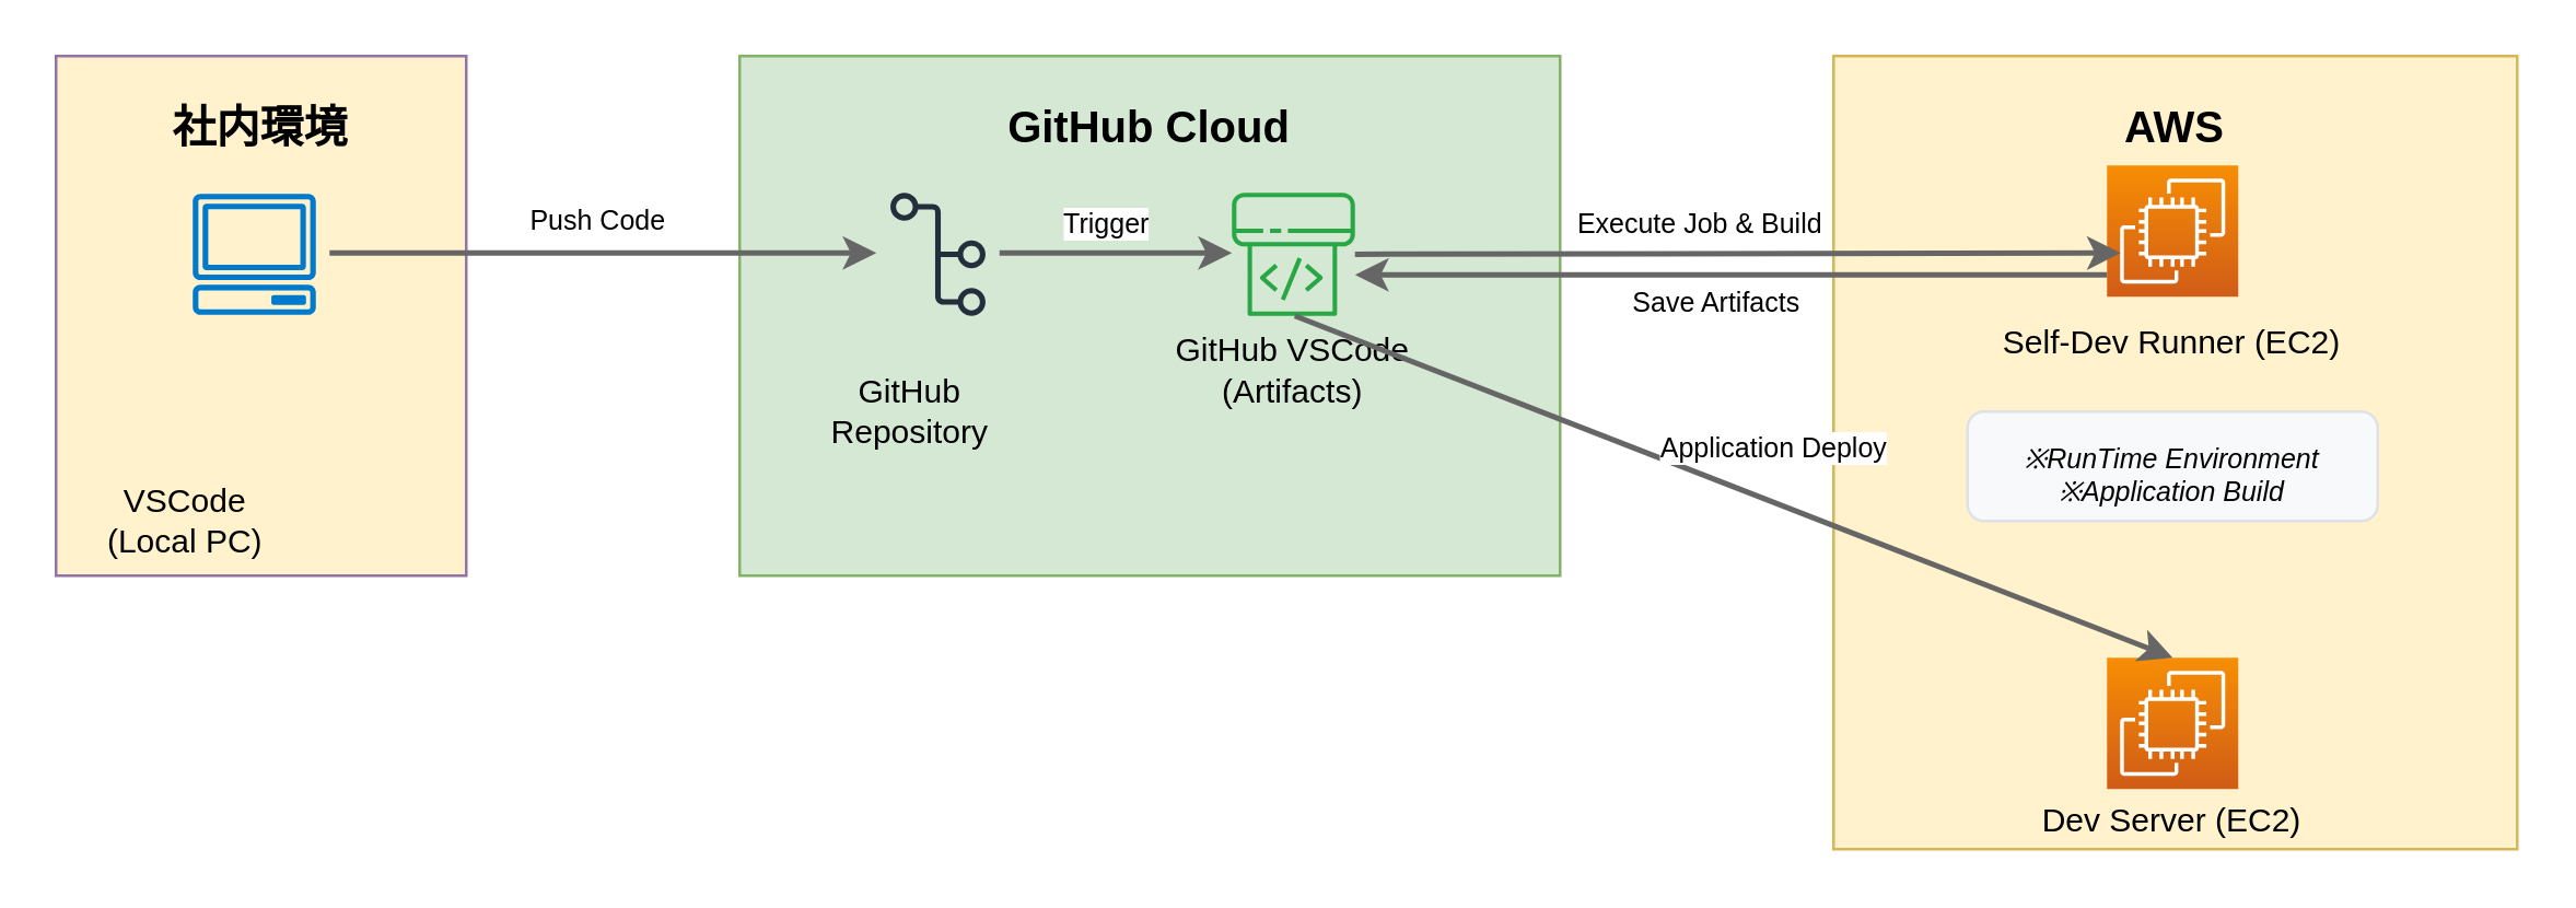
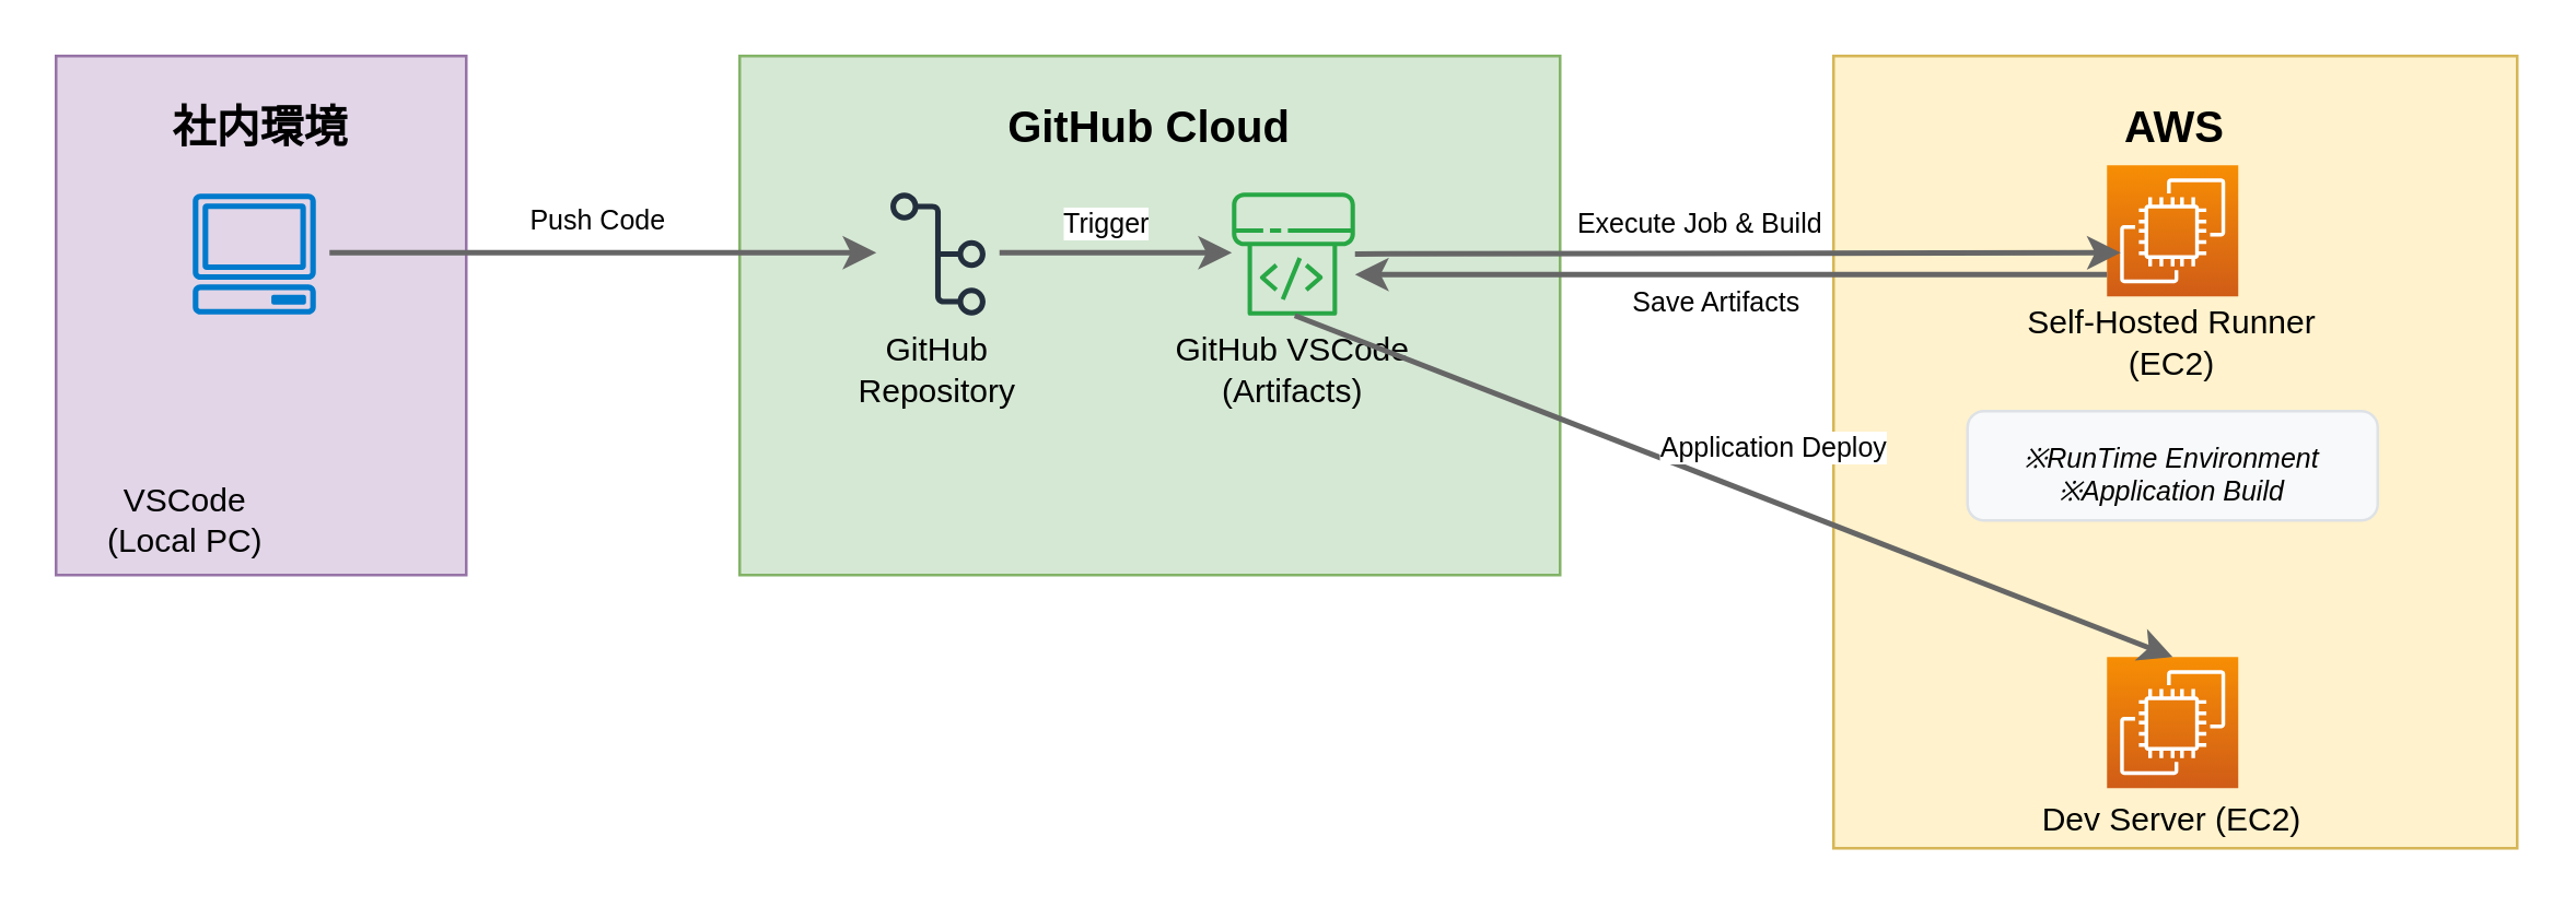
  <mxCell id="0" />
  <mxCell id="1" parent="0" />
- <mxCell id="2" value="社内環境" style="rounded=0;whiteSpace=wrap;html=1;fillColor=#fff2cc;strokeColor=#9673a6;fontSize=16;fontStyle=1;verticalAlign=top;spacingTop=10;" parent="1" vertex="1"><mxGeometry x="20" y="20" width="150" height="190" as="geometry" /></mxCell>
+ <mxCell id="2" value="社内環境" style="rounded=0;whiteSpace=wrap;html=1;fillColor=#e1d5e7;strokeColor=#9673a6;fontSize=16;fontStyle=1;verticalAlign=top;spacingTop=10;" parent="1" vertex="1"><mxGeometry x="20" y="20" width="150" height="190" as="geometry" /></mxCell>
  <mxCell id="3" value="" style="sketch=0;outlineConnect=0;fontColor=#232F3E;gradientColor=none;fillColor=#007ACC;strokeColor=none;dashed=0;verticalLabelPosition=bottom;verticalAlign=top;align=center;html=1;fontSize=12;fontStyle=0;aspect=fixed;pointerEvents=1;shape=mxgraph.aws4.client;" parent="1" vertex="1"><mxGeometry x="70" y="70" width="45" height="45" as="geometry" /></mxCell>
  <mxCell id="4" value="VSCode&#10;(Local PC)" style="text;html=1;strokeColor=none;fillColor=none;align=center;verticalAlign=middle;whiteSpace=wrap;rounded=0;fontSize=12;" parent="1" vertex="1"><mxGeometry x="25" y="175" width="85" height="30" as="geometry" /></mxCell>
  <mxCell id="5" value="GitHub Cloud" style="rounded=0;whiteSpace=wrap;html=1;fillColor=#d5e8d4;strokeColor=#82b366;fontSize=16;fontStyle=1;verticalAlign=top;spacingTop=10;" parent="1" vertex="1"><mxGeometry x="270" y="20" width="300" height="190" as="geometry" /></mxCell>
  <mxCell id="6" value="" style="sketch=0;outlineConnect=0;fontColor=#232F3E;gradientColor=none;fillColor=#232F3D;strokeColor=none;dashed=0;verticalLabelPosition=bottom;verticalAlign=top;align=center;html=1;fontSize=12;fontStyle=0;aspect=fixed;pointerEvents=1;shape=mxgraph.aws4.git_repository;" parent="1" vertex="1"><mxGeometry x="320" y="70" width="45" height="45" as="geometry" /></mxCell>
- <mxCell id="7" value="GitHub&#10;Repository" style="text;html=1;strokeColor=none;fillColor=none;align=center;verticalAlign=middle;whiteSpace=wrap;rounded=0;fontSize=12;" parent="1" vertex="1"><mxGeometry x="290" y="135" width="85" height="30" as="geometry" /></mxCell>
+ <mxCell id="7" value="GitHub&#10;Repository" style="text;html=1;strokeColor=none;fillColor=none;align=center;verticalAlign=middle;whiteSpace=wrap;rounded=0;fontSize=12;" parent="1" vertex="1"><mxGeometry x="300" y="120" width="85" height="30" as="geometry" /></mxCell>
  <mxCell id="8" value="" style="sketch=0;outlineConnect=0;fontColor=#232F3E;gradientColor=none;fillColor=#28a745;strokeColor=none;dashed=0;verticalLabelPosition=bottom;verticalAlign=top;align=center;html=1;fontSize=12;fontStyle=0;aspect=fixed;pointerEvents=1;shape=mxgraph.aws4.codepipeline;" parent="1" vertex="1"><mxGeometry x="450" y="70" width="45" height="45" as="geometry" /></mxCell>
  <mxCell id="9" value="GitHub VSCode&#10;(Artifacts)" style="text;html=1;strokeColor=none;fillColor=none;align=center;verticalAlign=middle;whiteSpace=wrap;rounded=0;fontSize=12;" parent="1" vertex="1"><mxGeometry x="410" y="120" width="125" height="30" as="geometry" /></mxCell>
  <mxCell id="10" value="AWS" style="rounded=0;whiteSpace=wrap;html=1;fillColor=#fff2cc;strokeColor=#d6b656;fontSize=16;fontStyle=1;verticalAlign=top;spacingTop=10;" parent="1" vertex="1"><mxGeometry x="670" y="20" width="250" height="290" as="geometry" /></mxCell>
  <mxCell id="11" value="" style="sketch=0;points=[[0,0,0],[0.25,0,0],[0.5,0,0],[0.75,0,0],[1,0,0],[0,1,0],[0.25,1,0],[0.5,1,0],[0.75,1,0],[1,1,0],[0,0.25,0],[0,0.5,0],[0,0.75,0],[1,0.25,0],[1,0.5,0],[1,0.75,0]];outlineConnect=0;fontColor=#232F3E;gradientColor=#F78E04;gradientDirection=north;fillColor=#D05C17;strokeColor=#ffffff;dashed=0;verticalLabelPosition=bottom;verticalAlign=top;align=center;html=1;fontSize=12;fontStyle=0;aspect=fixed;shape=mxgraph.aws4.resourceIcon;resIcon=mxgraph.aws4.ec2;" parent="1" vertex="1"><mxGeometry x="770" y="60" width="48" height="48" as="geometry" /></mxCell>
- <mxCell id="12" value="Self-Dev Runner (EC2)" style="text;html=1;strokeColor=none;fillColor=none;align=center;verticalAlign=middle;whiteSpace=wrap;rounded=0;fontSize=12;" parent="1" vertex="1"><mxGeometry x="730" y="110" width="128" height="30" as="geometry" /></mxCell>
+ <mxCell id="12" value="Self-Hosted Runner (EC2)" style="text;html=1;strokeColor=none;fillColor=none;align=center;verticalAlign=middle;whiteSpace=wrap;rounded=0;fontSize=12;" parent="1" vertex="1"><mxGeometry x="730" y="110" width="128" height="30" as="geometry" /></mxCell>
  <mxCell id="13" value="※RunTime Environment&#10;※Application Build" style="rounded=1;whiteSpace=wrap;html=1;fillColor=#f8f9fa;strokeColor=#dee2e6;fontSize=10;fontStyle=2;verticalAlign=top;spacingTop=5;" parent="1" vertex="1"><mxGeometry x="719" y="150" width="150" height="40" as="geometry" /></mxCell>
  <mxCell id="14" value="" style="sketch=0;points=[[0,0,0],[0.25,0,0],[0.5,0,0],[0.75,0,0],[1,0,0],[0,1,0],[0.25,1,0],[0.5,1,0],[0.75,1,0],[1,1,0],[0,0.25,0],[0,0.5,0],[0,0.75,0],[1,0.25,0],[1,0.5,0],[1,0.75,0]];outlineConnect=0;fontColor=#232F3E;gradientColor=#F78E04;gradientDirection=north;fillColor=#D05C17;strokeColor=#ffffff;dashed=0;verticalLabelPosition=bottom;verticalAlign=top;align=center;html=1;fontSize=12;fontStyle=0;aspect=fixed;shape=mxgraph.aws4.resourceIcon;resIcon=mxgraph.aws4.ec2;" parent="1" vertex="1"><mxGeometry x="770" y="240" width="48" height="48" as="geometry" /></mxCell>
  <mxCell id="15" value="Dev Server (EC2)" style="text;html=1;strokeColor=none;fillColor=none;align=center;verticalAlign=middle;whiteSpace=wrap;rounded=0;fontSize=12;" parent="1" vertex="1"><mxGeometry x="730" y="290" width="128" height="20" as="geometry" /></mxCell>
  <mxCell id="16" value="" style="endArrow=classic;html=1;rounded=0;strokeWidth=2;strokeColor=#666666;" parent="1" edge="1"><mxGeometry width="50" height="50" relative="1" as="geometry"><mxPoint x="120" y="92" as="sourcePoint" /><mxPoint x="320" y="92" as="targetPoint" /></mxGeometry></mxCell>
  <mxCell id="17" value="Push Code" style="edgeLabel;html=1;align=center;verticalAlign=middle;resizable=0;points=[];fontSize=10;" parent="16" vertex="1" connectable="0"><mxGeometry x="-0.1" y="-1" relative="1" as="geometry"><mxPoint x="7" y="-14" as="offset" /></mxGeometry></mxCell>
  <mxCell id="18" value="" style="endArrow=classic;html=1;rounded=0;strokeWidth=2;strokeColor=#666666;" parent="1" edge="1"><mxGeometry width="50" height="50" relative="1" as="geometry"><mxPoint x="365" y="92" as="sourcePoint" /><mxPoint x="450" y="92" as="targetPoint" /></mxGeometry></mxCell>
  <mxCell id="19" value="Trigger" style="edgeLabel;html=1;align=center;verticalAlign=middle;resizable=0;points=[];fontSize=10;" parent="18" vertex="1" connectable="0"><mxGeometry x="-0.1" y="-1" relative="1" as="geometry"><mxPoint y="-13" as="offset" /></mxGeometry></mxCell>
  <mxCell id="20" value="" style="endArrow=classic;html=1;rounded=0;strokeWidth=2;strokeColor=#666666;" parent="1" edge="1" source="8"><mxGeometry width="50" height="50" relative="1" as="geometry"><mxPoint x="550" y="92" as="sourcePoint" /><mxPoint x="775" y="92" as="targetPoint" /></mxGeometry></mxCell>
  <mxCell id="21" value="Execute Job &amp; Build" style="edgeLabel;html=1;align=center;verticalAlign=middle;resizable=0;points=[];fontSize=10;" parent="20" vertex="1" connectable="0"><mxGeometry x="-0.1" y="-1" relative="1" as="geometry"><mxPoint x="-1" y="-13" as="offset" /></mxGeometry></mxCell>
  <mxCell id="22" value="" style="endArrow=classic;html=1;rounded=0;strokeWidth=2;strokeColor=#666666;" parent="1" edge="1"><mxGeometry width="50" height="50" relative="1" as="geometry"><mxPoint x="770" y="100" as="sourcePoint" /><mxPoint x="495" y="100" as="targetPoint" /></mxGeometry></mxCell>
  <mxCell id="23" value="Save Artifacts" style="edgeLabel;html=1;align=center;verticalAlign=middle;resizable=0;points=[];fontSize=10;" parent="22" vertex="1" connectable="0"><mxGeometry x="-0.1" y="-1" relative="1" as="geometry"><mxPoint x="-20" y="10" as="offset" /></mxGeometry></mxCell>
  <mxCell id="24" value="" style="endArrow=classic;html=1;rounded=0;strokeWidth=2;strokeColor=#666666;" parent="1" edge="1"><mxGeometry width="50" height="50" relative="1" as="geometry"><mxPoint x="473" y="115" as="sourcePoint" /><mxPoint x="794" y="240" as="targetPoint" /></mxGeometry></mxCell>
  <mxCell id="25" value="Application Deploy" style="edgeLabel;html=1;align=center;verticalAlign=middle;resizable=0;points=[];fontSize=10;" parent="24" vertex="1" connectable="0"><mxGeometry x="-0.1" y="-1" relative="1" as="geometry"><mxPoint x="30" y="-10" as="offset" /></mxGeometry></mxCell>
